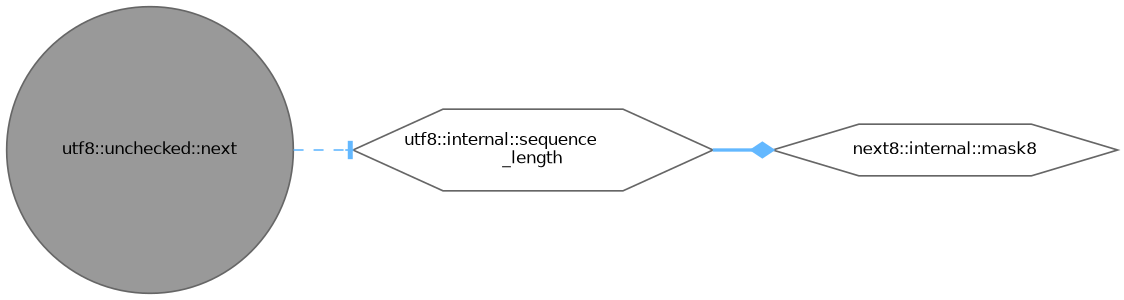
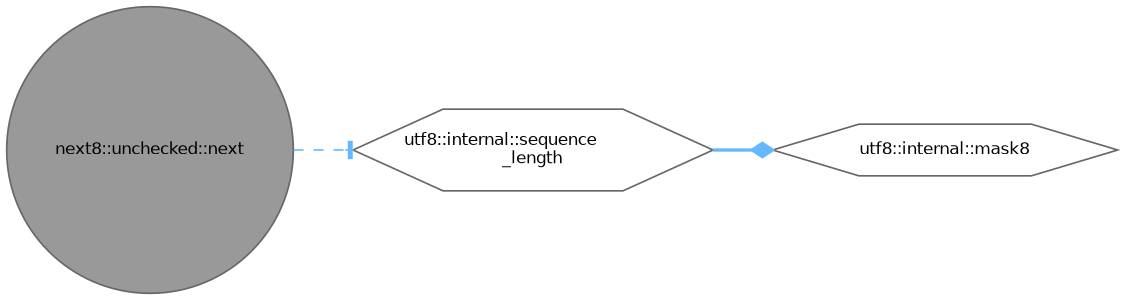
  digraph {
    rankdir=LR
    node [color=grey40 fillcolor=white fontname=Helvetica fontsize=10 shape=hexagon style=filled]
    edge [color=steelblue1 fontname=Helvetica fontsize=10 labelfontname=Helvetica labelfontsize=10]
-   n1 [color=gray40 fillcolor=grey60 fontcolor=black height=0.2 label="utf8::unchecked::next" shape=circle width=0.4]
+   n1 [color=gray40 fillcolor=grey60 fontcolor=black height=0.2 label="next8::unchecked::next" shape=circle width=0.4]
    n2 [height=0.2 label="utf8::internal::sequence\l_length" width=0.4]
-   n3 [height=0.2 label="next8::internal::mask8" width=0.4]
+   n3 [height=0.2 label="utf8::internal::mask8" width=0.4]
    n1 -> n2 [arrowhead=tee style=dashed]
    n2 -> n3 [arrowhead=diamond style=bold]
  }
